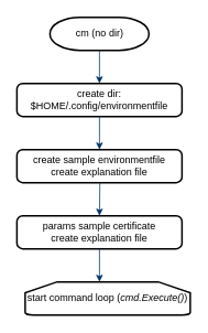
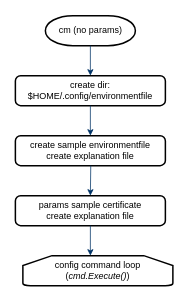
  <mxCell id="0" />
  <mxCell id="1" parent="0" />
- <mxCell id="2" value="cm (no dir)" style="shape=mxgraph.flowchart.terminator;strokeWidth=2;gradientColor=none;gradientDirection=north;fontStyle=0;html=1;" parent="1" vertex="1"><mxGeometry x="60" y="20" width="120" height="40" as="geometry" /></mxCell>
+ <mxCell id="2" value="cm (no params)" style="shape=mxgraph.flowchart.terminator;strokeWidth=2;gradientColor=none;gradientDirection=north;fontStyle=0;html=1;" parent="1" vertex="1"><mxGeometry x="60" y="20" width="120" height="40" as="geometry" /></mxCell>
  <mxCell id="3" style="fontStyle=1;strokeColor=#003366;strokeWidth=1;html=1;exitX=0.5;exitY=1;exitDx=0;exitDy=0;exitPerimeter=0;" parent="1" source="2" edge="1"><mxGeometry relative="1" as="geometry"><mxPoint x="120" y="70" as="sourcePoint" /><mxPoint x="120" y="100" as="targetPoint" /></mxGeometry></mxCell>
  <mxCell id="4" value="create dir:&lt;br&gt;$HOME/.config/environmentfile" style="rounded=1;whiteSpace=wrap;html=1;absoluteArcSize=1;arcSize=14;strokeWidth=2;" parent="1" vertex="1"><mxGeometry x="20" y="100" width="200" height="40" as="geometry" /></mxCell>
  <mxCell id="5" value="create sample environmentfile&lt;br&gt;create explanation file" style="rounded=1;whiteSpace=wrap;html=1;absoluteArcSize=1;arcSize=14;strokeWidth=2;" parent="1" vertex="1"><mxGeometry x="20" y="180" width="200" height="40" as="geometry" /></mxCell>
  <mxCell id="6" style="fontStyle=1;strokeColor=#003366;strokeWidth=1;html=1;exitX=0.5;exitY=1;exitDx=0;exitDy=0;entryX=0.5;entryY=0;entryDx=0;entryDy=0;" parent="1" source="4" target="5" edge="1"><mxGeometry relative="1" as="geometry"><mxPoint x="130.5" y="70" as="sourcePoint" /><mxPoint x="130" y="110" as="targetPoint" /></mxGeometry></mxCell>
  <mxCell id="7" value="params sample certificate&lt;br&gt;create explanation file" style="rounded=1;whiteSpace=wrap;html=1;absoluteArcSize=1;arcSize=14;strokeWidth=2;" parent="1" vertex="1"><mxGeometry x="20" y="260" width="200" height="40" as="geometry" /></mxCell>
  <mxCell id="8" style="fontStyle=1;strokeColor=#003366;strokeWidth=1;html=1;exitX=0.5;exitY=1;exitDx=0;exitDy=0;entryX=0.5;entryY=0;entryDx=0;entryDy=0;" parent="1" target="7" edge="1"><mxGeometry relative="1" as="geometry"><mxPoint x="120.5" y="220" as="sourcePoint" /><mxPoint x="130" y="190" as="targetPoint" /></mxGeometry></mxCell>
  <mxCell id="9" style="fontStyle=1;strokeColor=#003366;strokeWidth=1;html=1;exitX=0.5;exitY=1;exitDx=0;exitDy=0;" parent="1" source="7" edge="1"><mxGeometry relative="1" as="geometry"><mxPoint x="130" y="70" as="sourcePoint" /><mxPoint x="120" y="340" as="targetPoint" /></mxGeometry></mxCell>
- <mxCell id="10" value="start command loop (&lt;i&gt;cmd.Execute()&lt;/i&gt;)" style="strokeWidth=2;html=1;shape=mxgraph.flowchart.loop_limit;whiteSpace=wrap;" parent="1" vertex="1"><mxGeometry x="30" y="340" width="200" height="40" as="geometry" /></mxCell>
+ <mxCell id="10" value="config command loop (&lt;i&gt;cmd.Execute()&lt;/i&gt;)" style="strokeWidth=2;html=1;shape=mxgraph.flowchart.loop_limit;whiteSpace=wrap;" parent="1" vertex="1"><mxGeometry x="30" y="340" width="200" height="40" as="geometry" /></mxCell>
